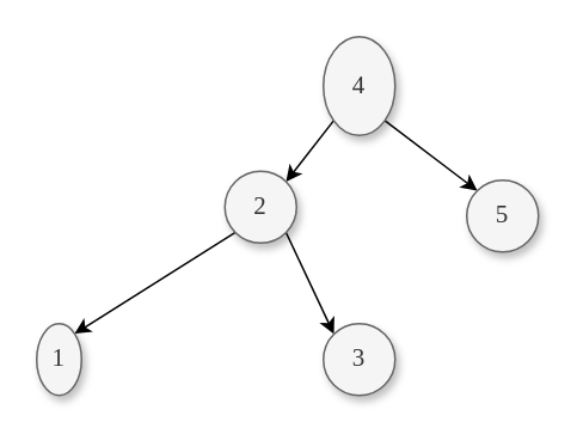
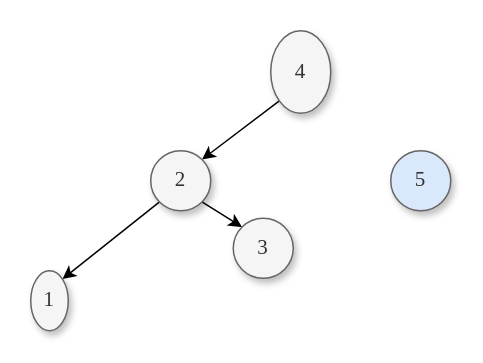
  <mxCell id="0" />
  <mxCell id="1" parent="0" />
  <mxCell id="2" style="edgeStyle=none;rounded=0;orthogonalLoop=1;jettySize=auto;html=1;exitX=0;exitY=1;exitDx=0;exitDy=0;entryX=1;entryY=0;entryDx=0;entryDy=0;fontFamily=Comic Sans MS;fontSize=14;" edge="1" parent="1" source="4" target="7"><mxGeometry relative="1" as="geometry" /></mxCell>
- <mxCell id="3" style="edgeStyle=none;rounded=0;orthogonalLoop=1;jettySize=auto;html=1;exitX=1;exitY=1;exitDx=0;exitDy=0;fontFamily=Comic Sans MS;fontSize=14;entryX=0;entryY=0;entryDx=0;entryDy=0;" edge="1" parent="1" source="4" target="8"><mxGeometry relative="1" as="geometry" /></mxCell>
  <mxCell id="4" value="&lt;font style=&quot;font-size: 14px&quot; face=&quot;Comic Sans MS&quot;&gt;4&lt;/font&gt;" style="ellipse;whiteSpace=wrap;html=1;aspect=fixed;shadow=1;fillColor=#f5f5f5;fontColor=#333333;strokeColor=#666666;" vertex="1" parent="1"><mxGeometry x="180" y="20" width="40" height="55" as="geometry" /></mxCell>
  <mxCell id="5" style="edgeStyle=none;rounded=0;orthogonalLoop=1;jettySize=auto;html=1;exitX=0;exitY=1;exitDx=0;exitDy=0;entryX=1;entryY=0;entryDx=0;entryDy=0;fontFamily=Comic Sans MS;fontSize=14;" edge="1" parent="1" source="7" target="9"><mxGeometry relative="1" as="geometry" /></mxCell>
  <mxCell id="6" style="edgeStyle=none;rounded=0;orthogonalLoop=1;jettySize=auto;html=1;exitX=1;exitY=1;exitDx=0;exitDy=0;entryX=0;entryY=0;entryDx=0;entryDy=0;fontFamily=Comic Sans MS;fontSize=14;" edge="1" parent="1" source="7" target="10"><mxGeometry relative="1" as="geometry" /></mxCell>
- <mxCell id="7" value="&lt;font style=&quot;font-size: 14px&quot; face=&quot;Comic Sans MS&quot;&gt;2&lt;/font&gt;" style="ellipse;whiteSpace=wrap;html=1;aspect=fixed;shadow=1;fillColor=#f5f5f5;fontColor=#333333;strokeColor=#666666;" vertex="1" parent="1"><mxGeometry x="125" y="95" width="40" height="40" as="geometry" /></mxCell>
- <mxCell id="8" value="&lt;font style=&quot;font-size: 14px&quot; face=&quot;Comic Sans MS&quot;&gt;5&lt;/font&gt;" style="ellipse;whiteSpace=wrap;html=1;aspect=fixed;shadow=1;fillColor=#f5f5f5;fontColor=#333333;strokeColor=#666666;" vertex="1" parent="1"><mxGeometry x="260" y="100" width="40" height="40" as="geometry" /></mxCell>
+ <mxCell id="7" value="&lt;font style=&quot;font-size: 14px&quot; face=&quot;Comic Sans MS&quot;&gt;2&lt;/font&gt;" style="ellipse;whiteSpace=wrap;html=1;aspect=fixed;shadow=1;fillColor=#f5f5f5;fontColor=#333333;strokeColor=#666666;" vertex="1" parent="1"><mxGeometry x="100" y="100" width="40" height="40" as="geometry" /></mxCell>
+ <mxCell id="8" value="&lt;font style=&quot;font-size: 14px&quot; face=&quot;Comic Sans MS&quot;&gt;5&lt;/font&gt;" style="ellipse;whiteSpace=wrap;html=1;aspect=fixed;shadow=1;fillColor=#dae8fc;fontColor=#333333;strokeColor=#666666;" vertex="1" parent="1"><mxGeometry x="260" y="100" width="40" height="40" as="geometry" /></mxCell>
  <mxCell id="9" value="&lt;font style=&quot;font-size: 14px&quot; face=&quot;Comic Sans MS&quot;&gt;1&lt;/font&gt;" style="ellipse;whiteSpace=wrap;html=1;aspect=fixed;shadow=1;fillColor=#f5f5f5;fontColor=#333333;strokeColor=#666666;" vertex="1" parent="1"><mxGeometry x="20" y="180" width="25" height="40" as="geometry" /></mxCell>
- <mxCell id="10" value="&lt;font style=&quot;font-size: 14px&quot; face=&quot;Comic Sans MS&quot;&gt;3&lt;/font&gt;" style="ellipse;whiteSpace=wrap;html=1;aspect=fixed;shadow=1;fillColor=#f5f5f5;fontColor=#333333;strokeColor=#666666;" vertex="1" parent="1"><mxGeometry x="180" y="180" width="40" height="40" as="geometry" /></mxCell>
+ <mxCell id="10" value="&lt;font style=&quot;font-size: 14px&quot; face=&quot;Comic Sans MS&quot;&gt;3&lt;/font&gt;" style="ellipse;whiteSpace=wrap;html=1;aspect=fixed;shadow=1;fillColor=#f5f5f5;fontColor=#333333;strokeColor=#666666;" vertex="1" parent="1"><mxGeometry x="155" y="145" width="40" height="40" as="geometry" /></mxCell>
